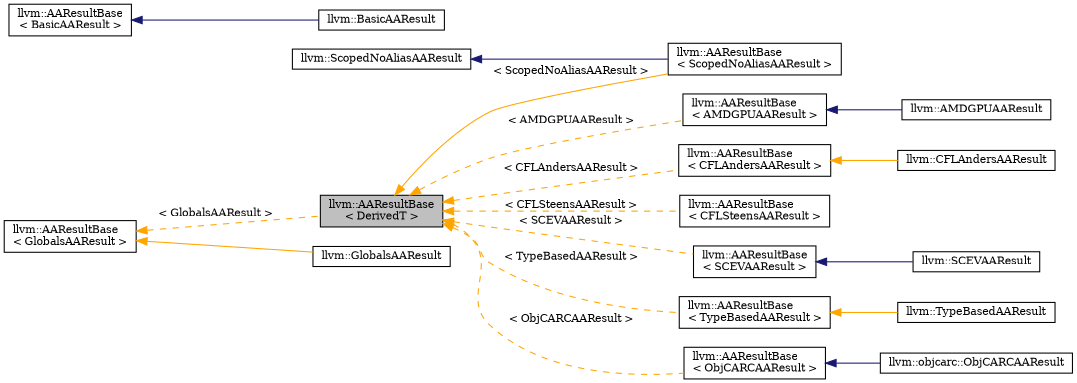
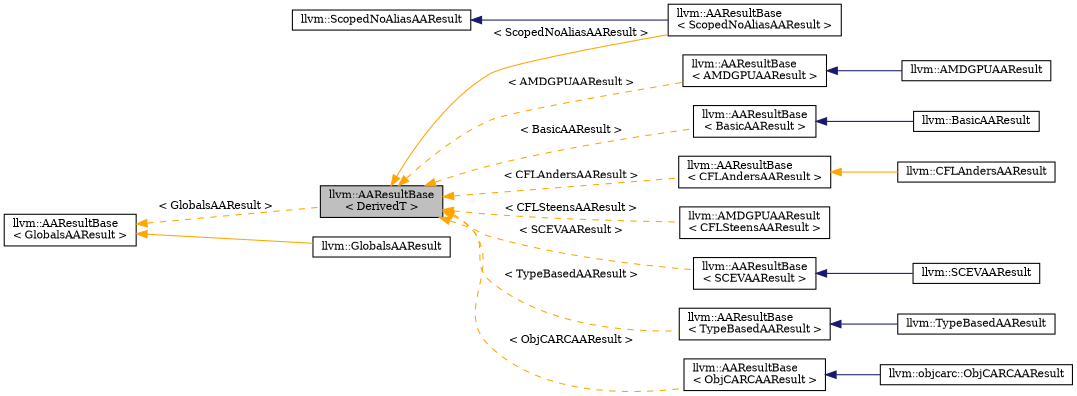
  digraph {
    fontname="DejaVu Serif"
    rankdir=LR
    node [color=black fontname="DejaVu Serif" fontsize=10 shape=box]
    edge [color=orange dir=back fontname="DejaVu Serif" fontsize=10 labelfontname=Helvetica labelfontsize=10 style=solid]
    n1 [fillcolor=grey75 fontcolor=black height=0.2 label="llvm::AAResultBase\l\< DerivedT \>" style=filled width=0.4]
    n2 [height=0.2 label="llvm::AAResultBase\l\< AMDGPUAAResult \>" width=0.4]
    n3 [height=0.2 label="llvm::AAResultBase\l\< BasicAAResult \>" width=0.4]
    n4 [height=0.2 label="llvm::AAResultBase\l\< CFLAndersAAResult \>" width=0.4]
-   n5 [height=0.2 label="llvm::AAResultBase\l\< CFLSteensAAResult \>" width=0.4]
+   n5 [height=0.2 label="llvm::AMDGPUAAResult\l\< CFLSteensAAResult \>" width=0.4]
    n6 [height=0.2 label="llvm::AAResultBase\l\< SCEVAAResult \>" width=0.4]
    n7 [height=0.2 label="llvm::AAResultBase\l\< ScopedNoAliasAAResult \>" width=0.4]
    n8 [height=0.2 label="llvm::AAResultBase\l\< TypeBasedAAResult \>" width=0.4]
    n9 [height=0.2 label="llvm::AAResultBase\l\< ObjCARCAAResult \>" width=0.4]
    n10 [height=0.2 label="llvm::AMDGPUAAResult" width=0.4]
    n11 [height=0.2 label="llvm::BasicAAResult" width=0.4]
    n12 [height=0.2 label="llvm::CFLAndersAAResult" width=0.4]
    n13 [height=0.2 label="llvm::AAResultBase\l\< GlobalsAAResult \>" width=0.4]
    n14 [height=0.2 label="llvm::GlobalsAAResult" width=0.4]
    n15 [height=0.2 label="llvm::SCEVAAResult" width=0.4]
    n16 [height=0.2 label="llvm::TypeBasedAAResult" width=0.4]
    n17 [height=0.2 label="llvm::objcarc::ObjCARCAAResult" width=0.4]
    n18 [height=0.2 label="llvm::ScopedNoAliasAAResult" width=0.4]
    n1 -> n2 [label=" \< AMDGPUAAResult \>" style=dashed]
+   n1 -> n3 [label=" \< BasicAAResult \>" style=dashed]
    n1 -> n4 [label=" \< CFLAndersAAResult \>" style=dashed]
    n1 -> n5 [label=" \< CFLSteensAAResult \>" style=dashed]
    n1 -> n6 [label=" \< SCEVAAResult \>" style=dashed]
    n1 -> n7 [label=" \< ScopedNoAliasAAResult \>"]
    n1 -> n8 [label=" \< TypeBasedAAResult \>" style=dashed]
    n1 -> n9 [label=" \< ObjCARCAAResult \>" style=dashed]
    n2 -> n10 [color=midnightblue]
    n3 -> n11 [color=midnightblue]
    n4 -> n12
    n6 -> n15 [color=midnightblue]
-   n8 -> n16
+   n8 -> n16 [color=midnightblue]
    n9 -> n17 [color=midnightblue]
    n13 -> n1 [label=" \< GlobalsAAResult \>" style=dashed]
    n13 -> n14
    n18 -> n7 [color=midnightblue]
  }
